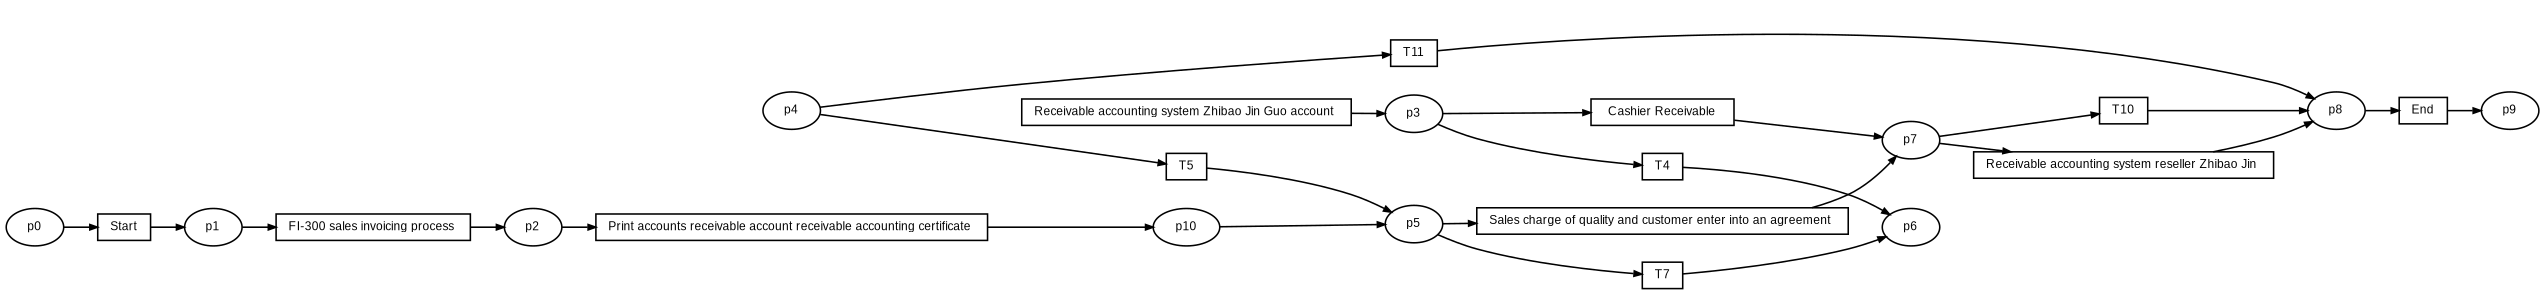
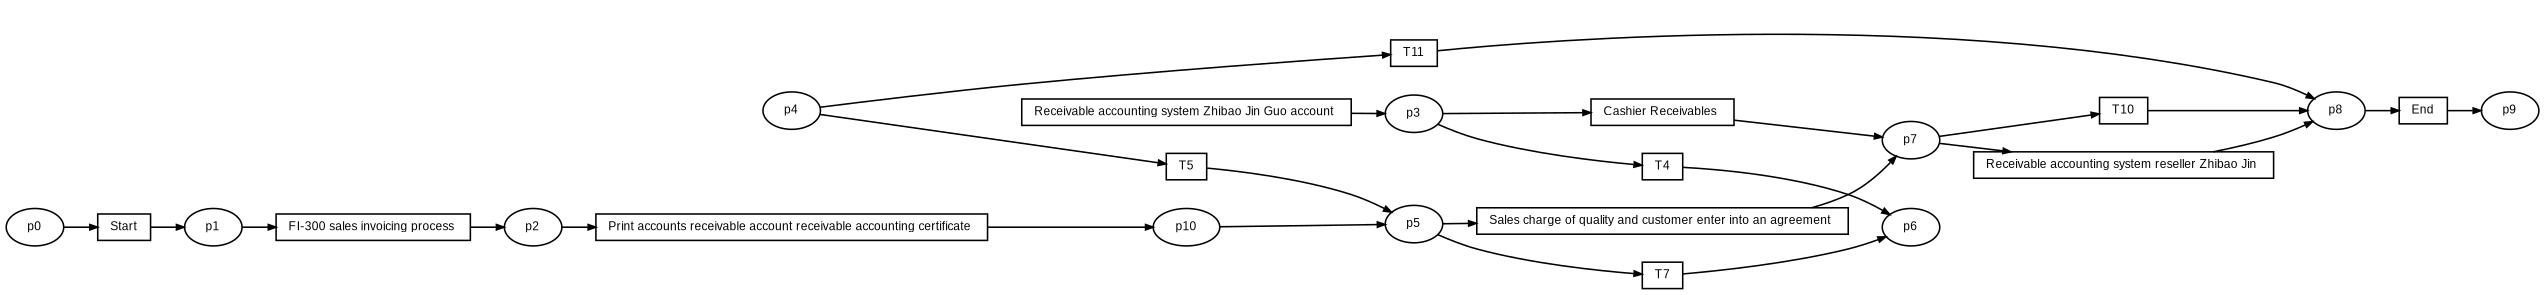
  digraph {
    fontname=Arial
    fontsize=8
    rankdir=LR
    ranksep=.3
    remincross=true
    node [fontname=Arial fontsize=8 shape=box]
    edge [arrowsize=0.5]
    n1 [height=.2 label=T5 width=.2]
    n2 [height=.2 label=p5 shape=oval width=.2]
    n3 [height=.2 label="Sales charge of quality and customer enter into an agreement " width=.2]
    n4 [height=.2 label=T7 width=.2]
    n5 [height=.2 label=T4 width=.2]
    n6 [height=.2 label=p6 shape=oval width=.2]
-   n7 [height=.2 label="Cashier Receivable" width=.2]
+   n7 [height=.2 label="Cashier Receivables " width=.2]
    n8 [height=.2 label=p7 shape=oval width=.2]
    n9 [height=.2 label=T10 width=.2]
    n10 [height=.2 label="Receivable accounting system reseller Zhibao Jin " width=.2]
    n11 [height=.2 label="Print accounts receivable account receivable accounting certificate " width=.2]
    n12 [height=.2 label=p10 shape=oval width=.2]
    n13 [height=.2 label="Receivable accounting system Zhibao Jin Guo account " width=.2]
    n14 [height=.2 label=p3 shape=oval width=.2]
    n15 [height=.2 label=End width=.2]
    n16 [height=.2 label=p9 shape=oval width=.2]
    n17 [height=.2 label=T11 width=.2]
    n18 [height=.2 label=p8 shape=oval width=.2]
    n19 [height=.2 label="FI-300 sales invoicing process " width=.2]
    n20 [height=.2 label=p2 shape=oval width=.2]
    n21 [height=.2 label=Start width=.2]
    n22 [height=.2 label=p1 shape=oval width=.2]
    n23 [height=.2 label=p4 shape=oval width=.2]
    n24 [height=.2 label=p0 shape=oval width=.2]
    n1 -> n2
    n2 -> n3
    n2 -> n4
    n3 -> n8
    n4 -> n6
    n5 -> n6
    n7 -> n8
    n8 -> n9
    n8 -> n10
    n9 -> n18
    n10 -> n18
    n11 -> n12
    n12 -> n2
    n13 -> n14
    n14 -> n5
    n14 -> n7
    n15 -> n16
    n17 -> n18
    n18 -> n15
    n19 -> n20
    n20 -> n11
    n21 -> n22
    n22 -> n19
    n23 -> n1
    n23 -> n17
    n24 -> n21
  }
